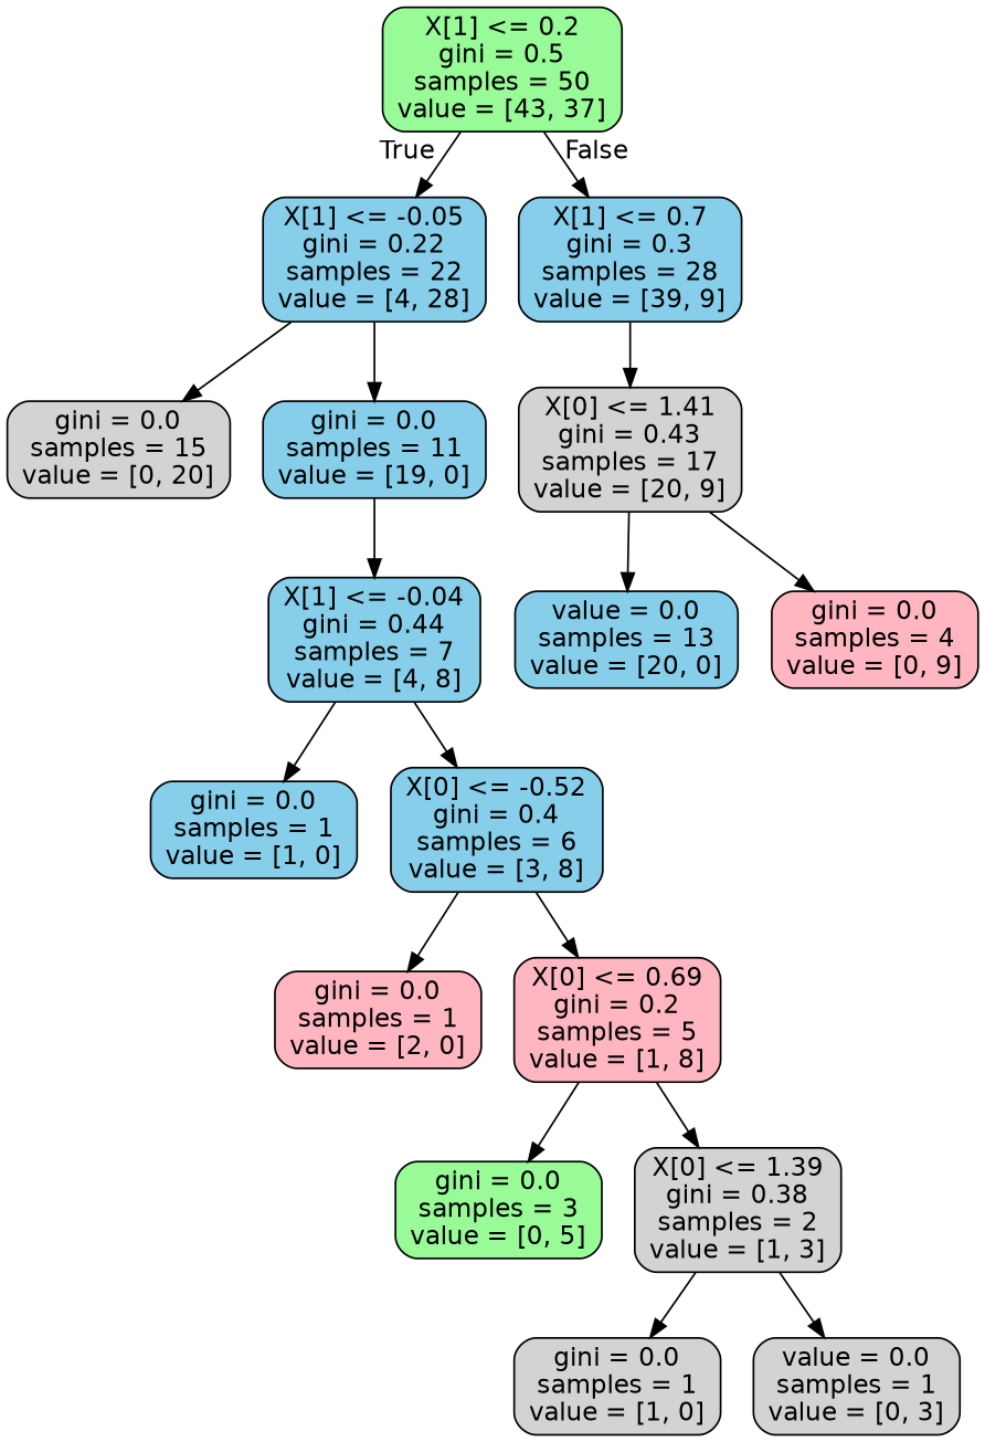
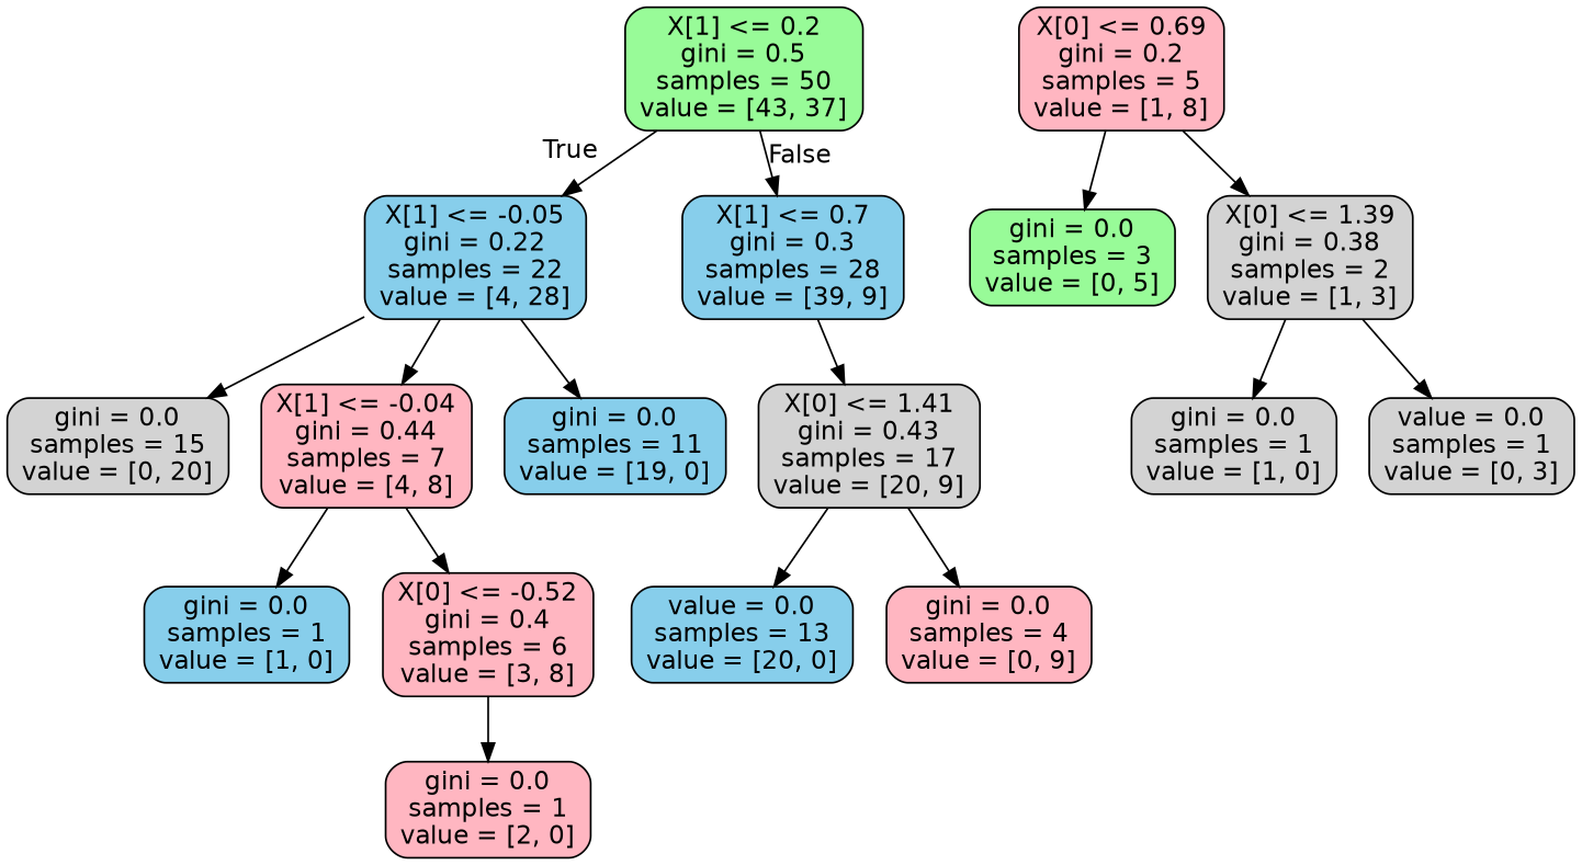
  digraph {
    node [color=black fillcolor=skyblue fontname=helvetica shape=box style="filled, rounded"]
    edge [fontname=helvetica]
    n1 [fillcolor=palegreen label="X[1] <= 0.2\ngini = 0.5\nsamples = 50\nvalue = [43, 37]"]
    n2 [label="X[1] <= -0.05\ngini = 0.22\nsamples = 22\nvalue = [4, 28]"]
    n3 [label="X[1] <= 0.7\ngini = 0.3\nsamples = 28\nvalue = [39, 9]"]
    n4 [fillcolor=lightgrey label="gini = 0.0\nsamples = 15\nvalue = [0, 20]"]
-   n5 [label="X[1] <= -0.04\ngini = 0.44\nsamples = 7\nvalue = [4, 8]"]
+   n5 [fillcolor=lightpink label="X[1] <= -0.04\ngini = 0.44\nsamples = 7\nvalue = [4, 8]"]
    n6 [label="gini = 0.0\nsamples = 11\nvalue = [19, 0]"]
    n7 [fillcolor=lightgrey label="X[0] <= 1.41\ngini = 0.43\nsamples = 17\nvalue = [20, 9]"]
    n8 [label="gini = 0.0\nsamples = 1\nvalue = [1, 0]"]
-   n9 [label="X[0] <= -0.52\ngini = 0.4\nsamples = 6\nvalue = [3, 8]"]
+   n9 [fillcolor=lightpink label="X[0] <= -0.52\ngini = 0.4\nsamples = 6\nvalue = [3, 8]"]
    n10 [fillcolor=lightpink label="gini = 0.0\nsamples = 1\nvalue = [2, 0]"]
    n11 [fillcolor=lightpink label="X[0] <= 0.69\ngini = 0.2\nsamples = 5\nvalue = [1, 8]"]
    n12 [fillcolor=palegreen label="gini = 0.0\nsamples = 3\nvalue = [0, 5]"]
    n13 [fillcolor=lightgrey label="X[0] <= 1.39\ngini = 0.38\nsamples = 2\nvalue = [1, 3]"]
    n14 [fillcolor=lightgrey label="gini = 0.0\nsamples = 1\nvalue = [1, 0]"]
    n15 [fillcolor=lightgrey label="value = 0.0\nsamples = 1\nvalue = [0, 3]"]
    n16 [label="value = 0.0\nsamples = 13\nvalue = [20, 0]"]
    n17 [fillcolor=lightpink label="gini = 0.0\nsamples = 4\nvalue = [0, 9]"]
    n1 -> n2 [headlabel=True labelangle=45 labeldistance=2.5]
    n1 -> n3 [headlabel=False labelangle=-45 labeldistance=2.5]
    n2 -> n4
-   n6 -> n5
+   n2 -> n5
    n2 -> n6
    n3 -> n7
    n5 -> n8
    n5 -> n9
    n7 -> n16
    n7 -> n17
    n9 -> n10
-   n9 -> n11
    n11 -> n12
    n11 -> n13
    n13 -> n14
    n13 -> n15
  }
